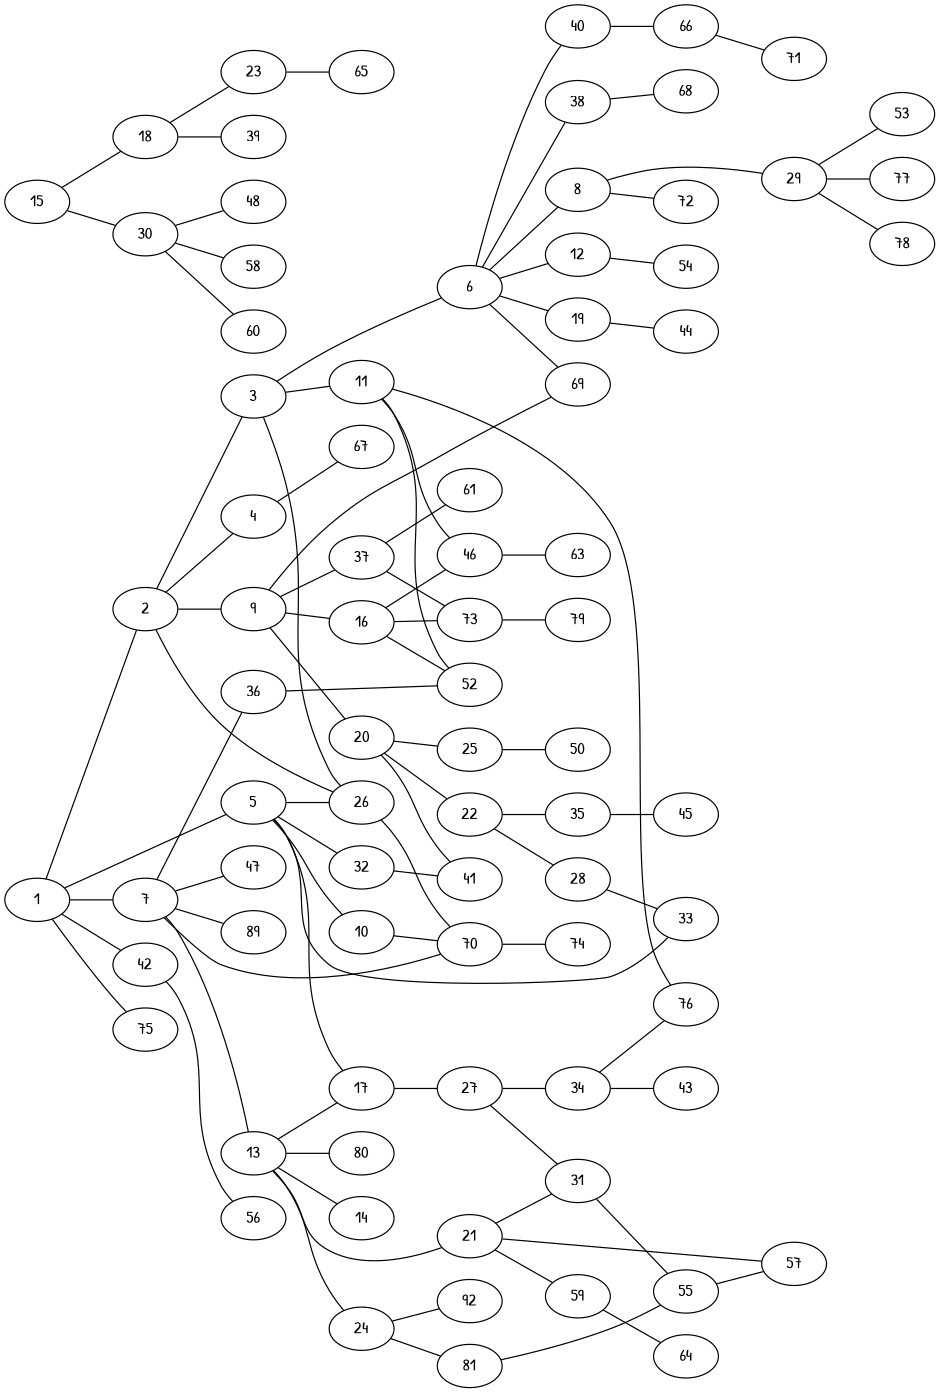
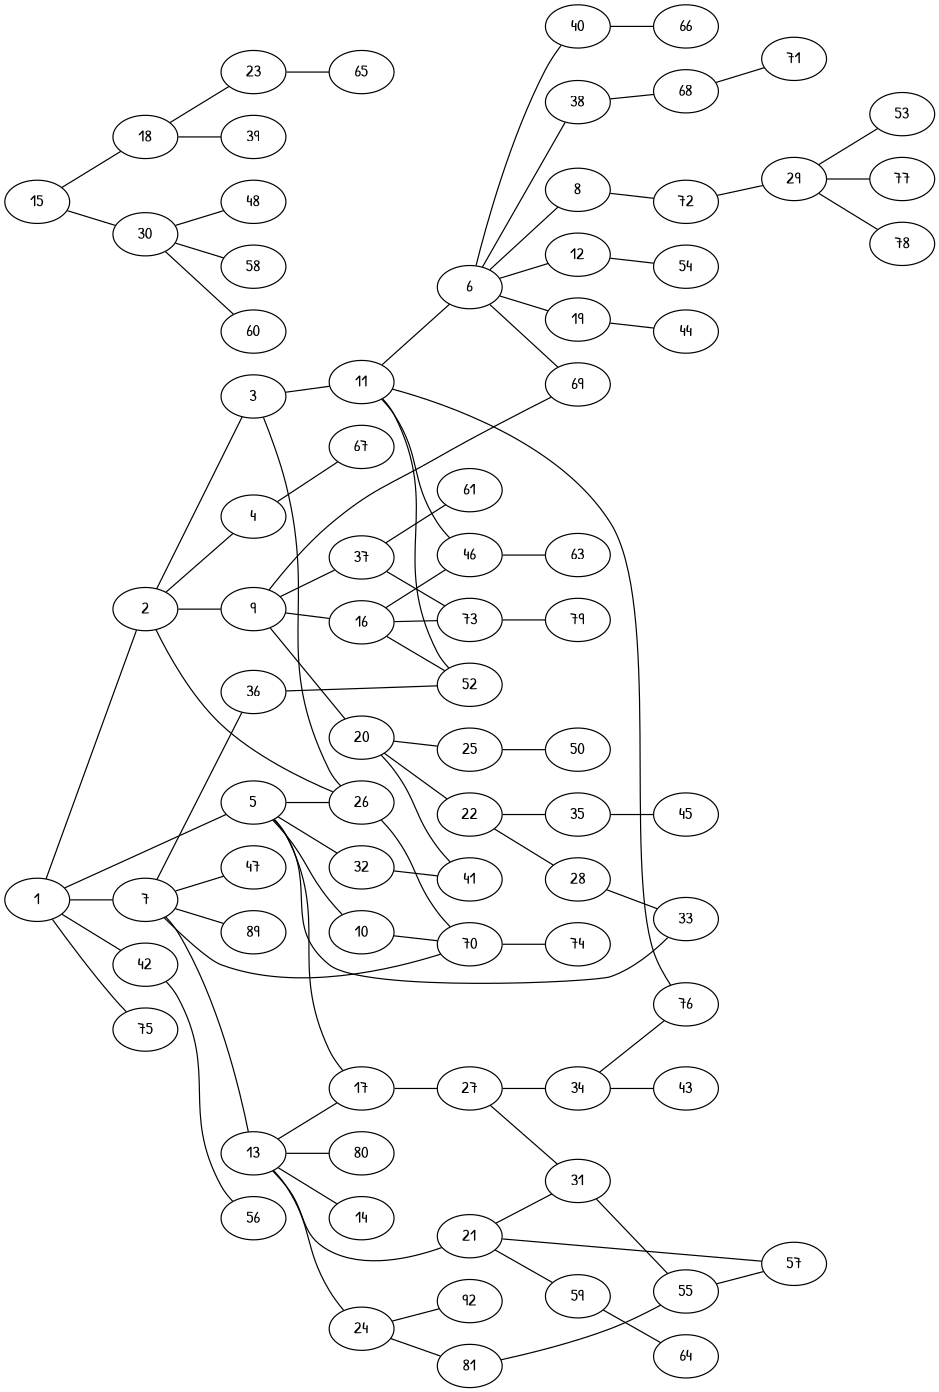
  graph {
    fontname="Patrick Hand"
    rankdir=LR
    node [fontname="Patrick Hand"]
    edge [fontname="Patrick Hand"]
    1
    2
    5
    7
    42
    75
    3
    4
    9
    26
    10
    17
    32
    33
    13
    36
    47
    n18 [label=89]
    70
    15
    18
    30
    56
    6
    11
    67
    69
    16
    20
    37
    27
    41
    14
    21
    24
    80
    52
    74
    23
    39
    48
    58
    60
    8
    12
    19
    38
    40
    46
    76
    73
    22
    25
    61
    29
    72
    54
    44
    68
    66
    63
    31
    34
    53
    77
    78
    71
    57
    59
    n70 [label=81]
    n71 [label=92]
    79
    28
    35
    50
    55
    64
    65
    43
    45
    1 -- 2
    1 -- 5
    1 -- 7
    1 -- 42
    1 -- 75
    2 -- 3
    2 -- 4
    2 -- 9
    2 -- 26
    5 -- 26
    5 -- 10
    5 -- 17
    5 -- 32
    5 -- 33
    7 -- 13
    7 -- 36
    7 -- 47
    7 -- n18
    7 -- 70
    42 -- 56
    3 -- 26
-   3 -- 6
+   11 -- 6
    3 -- 11
    4 -- 67
    9 -- 69
    9 -- 16
    9 -- 20
    9 -- 37
    26 -- 70
    10 -- 70
    17 -- 27
    32 -- 41
    13 -- 17
    13 -- 14
    13 -- 21
    13 -- 24
    13 -- 80
    36 -- 52
    70 -- 74
    15 -- 18
    15 -- 30
    18 -- 23
    18 -- 39
    30 -- 48
    30 -- 58
    30 -- 60
    6 -- 69
    6 -- 8
    6 -- 12
    6 -- 19
    6 -- 38
    6 -- 40
    11 -- 52
    11 -- 46
    11 -- 76
    16 -- 52
    16 -- 46
    16 -- 73
    20 -- 41
    20 -- 22
    20 -- 25
    37 -- 73
    37 -- 61
    27 -- 31
    27 -- 34
    21 -- 31
    21 -- 57
    21 -- 59
    24 -- n70
    24 -- n71
    23 -- 65
-   8 -- 29
+   72 -- 29
    8 -- 72
    12 -- 54
    19 -- 44
    38 -- 68
    40 -- 66
    46 -- 63
    73 -- 79
    22 -- 28
    22 -- 35
    25 -- 50
    29 -- 53
    29 -- 77
    29 -- 78
-   66 -- 71
+   68 -- 71
    31 -- 55
    34 -- 76
    34 -- 43
    59 -- 64
    n70 -- 55
    28 -- 33
    35 -- 45
    55 -- 57
  }
